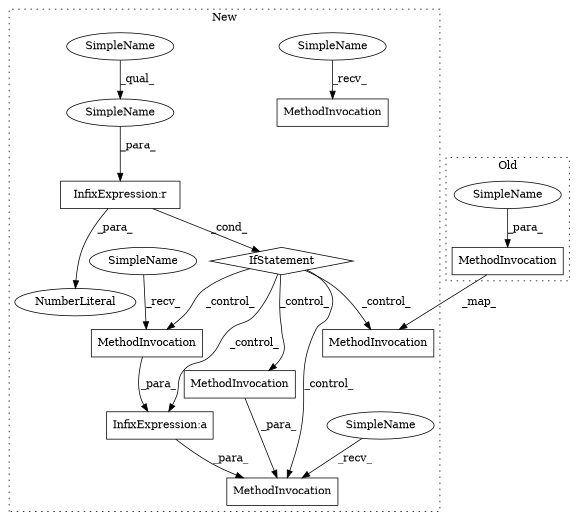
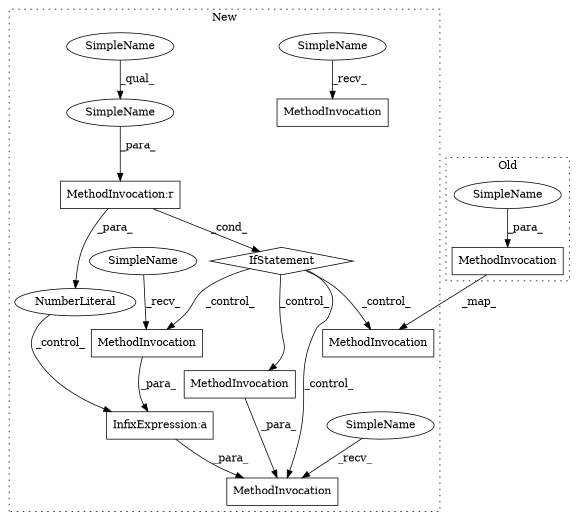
  digraph {
    node [a=32 l="5,1" s=13686 shape=box]
    n1 [label=MethodInvocation s="10929,10958"]
    n2 [a=42 l=9 label=SimpleName s=10934 shape=ellipse]
    n3 [a=25 l="9,2" label=IfStatement s="13677,13701" shape=diamond]
    n4 [label=MethodInvocation s="14127,14203"]
    n5 [label=MethodInvocation s="13803,13888"]
    n6 [l=9 label=MethodInvocation s=13590]
    n7 [l="8,1" label=MethodInvocation s="14193,14202"]
    n8 [l=9 label=MethodInvocation s=14136]
    n9 [a=34 l=1 label=NumberLiteral s=13700 shape=ellipse]
    n10 [a=42 l=10 label=SimpleName shape=ellipse]
    n11 [a=42 l=6 label=SimpleName s=14120 shape=ellipse]
    n12 [a=42 l=3 label=SimpleName s=13586 shape=ellipse]
    n13 [a=42 l=4 label=SimpleName shape=ellipse]
    n14 [a=42 l=3 label=SimpleName s=14132 shape=ellipse]
    n15 [a=27 l=-13 label="InfixExpression:a" s=14145]
-   n16 [a=27 l=4 label="InfixExpression:r" s=13696]
+   n16 [a=27 l=4 label="MethodInvocation:r" s=13696]
    subgraph cluster_1 {
      label=Old
      style=dotted
      n1
      n2
    }
    subgraph cluster_2 {
      label=New
      style=dotted
      n3
      n4
      n5
      n6
      n7
      n8
      n9
      n10
      n11
      n12
      n13
      n14
      n15
      n16
    }
    n1 -> n5 [label=_map_]
    n2 -> n1 [label=_para_]
    n3 -> n4 [label=_control_]
    n3 -> n5 [label=_control_]
    n3 -> n7 [label=_control_]
    n3 -> n8 [label=_control_]
-   n3 -> n15 [label=_control_]
+   n9 -> n15 [label=_control_]
    n7 -> n4 [label=_para_]
    n8 -> n15 [label=_para_]
    n10 -> n16 [label=_para_]
    n11 -> n4 [label=_recv_]
    n12 -> n6 [label=_recv_]
    n13 -> n10 [label=_qual_]
    n14 -> n8 [label=_recv_]
    n15 -> n4 [label=_para_]
    n16 -> n3 [label=_cond_]
    n16 -> n9 [label=_para_]
  }
